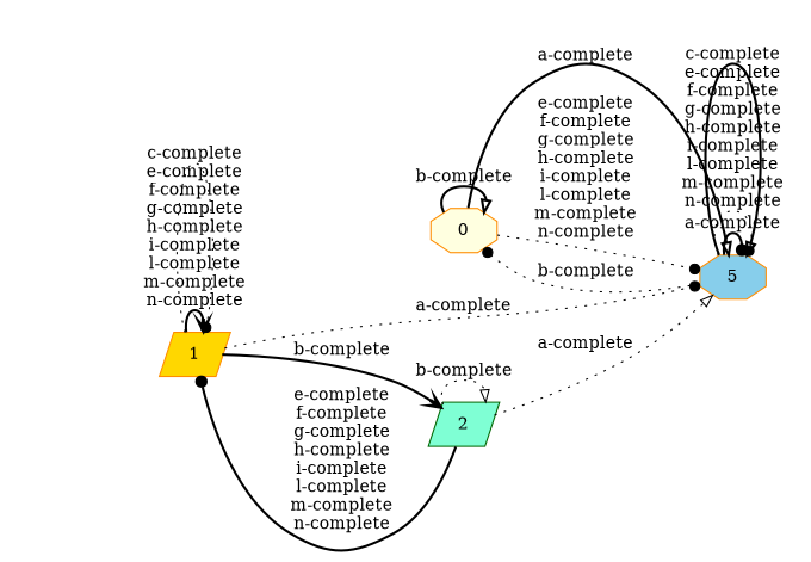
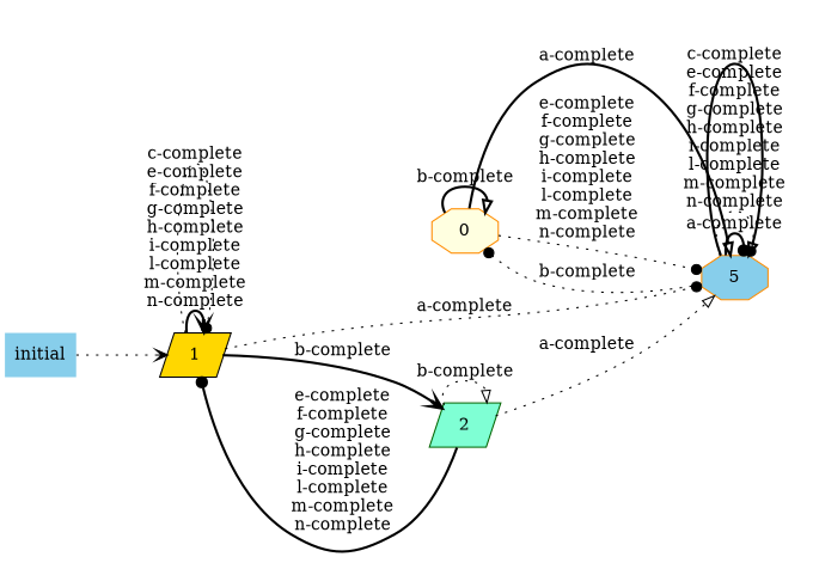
  digraph {
    rankdir=LR
    node [color=darkorange fillcolor=skyblue shape=octagon style=filled]
    edge [arrowhead=dot style=dotted]
    0 [fillcolor=lightyellow]
    n2 [label=5]
-   1 [fillcolor=gold shape=parallelogram]
+   1 [color=black fillcolor=gold shape=parallelogram]
    2 [color=darkgreen fillcolor=aquamarine shape=parallelogram]
+   initial [color=black shape=plaintext]
    0 -> 0 [arrowhead=onormal label="b-complete" style=bold]
    0 -> n2 [arrowhead=onormal label="a-complete" style=bold]
    0 -> n2 [label="e-complete\nf-complete\ng-complete\nh-complete\ni-complete\nl-complete\nm-complete\nn-complete"]
    n2 -> 0 [label="b-complete"]
    n2 -> n2 [label="a-complete" style=bold]
    n2 -> n2 [label="e-complete\nf-complete\ng-complete\nh-complete\ni-complete\nl-complete\nm-complete\nn-complete"]
    n2 -> n2 [arrowhead=onormal label="c-complete" style=bold]
    1 -> n2 [label="a-complete"]
    1 -> 1 [arrowhead=vee label="e-complete\nf-complete\ng-complete\nh-complete\ni-complete\nl-complete\nm-complete\nn-complete" style=bold]
    1 -> 1 [label="c-complete"]
    1 -> 2 [arrowhead=vee label="b-complete" style=bold]
    2 -> n2 [arrowhead=onormal label="a-complete"]
    2 -> 1 [label="e-complete\nf-complete\ng-complete\nh-complete\ni-complete\nl-complete\nm-complete\nn-complete" style=bold]
    2 -> 2 [arrowhead=onormal label="b-complete"]
+   initial -> 1 [arrowhead=vee]
  }
